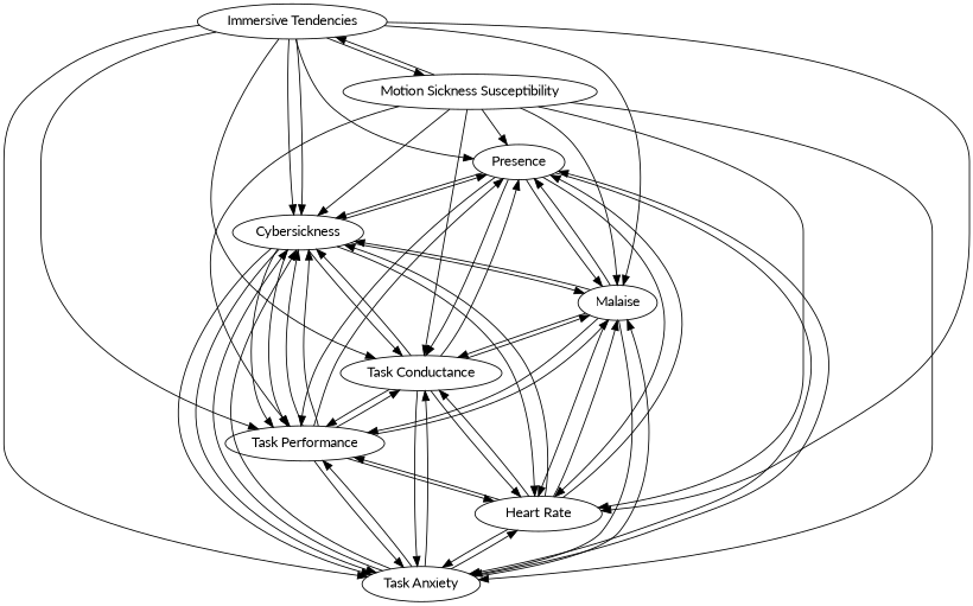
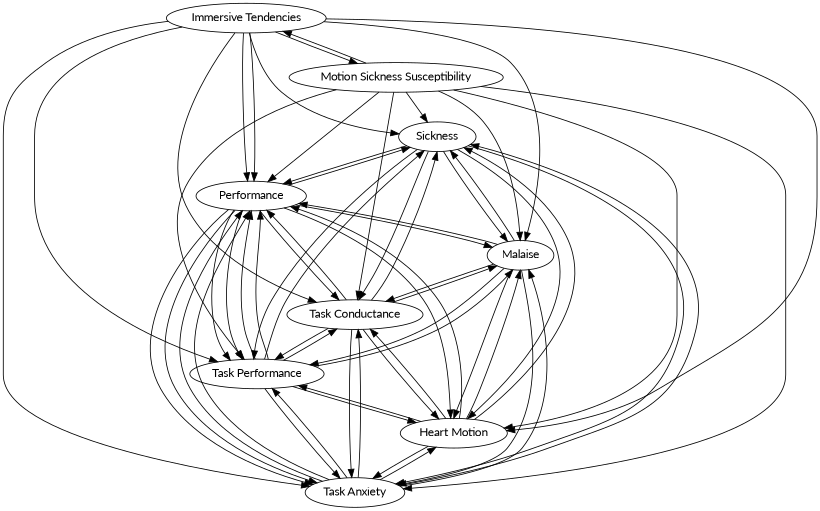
  digraph {
    fontname=Lato
    node [fontname=Lato]
    edge [fontname=Lato type=m]
-   Presence
-   Cybersickness
+   Presence [label=Sickness]
+   Cybersickness [label=Performance]
    n3 [label="Task Anxiety"]
-   "Heart Rate"
+   "Heart Rate" [label="Heart Motion"]
    "Task Performance"
    n6 [label="Task Conductance"]
    Malaise
    "Immersive Tendencies"
    "Motion Sickness Susceptibility"
    Presence -> Cybersickness [type=sn]
    Presence -> n3
    Presence -> "Heart Rate"
    Presence -> "Task Performance"
    Presence -> n6
    Presence -> Malaise
    Cybersickness -> Presence [type=sn]
    Cybersickness -> n3
    Cybersickness -> n3 [type=sp]
    Cybersickness -> "Heart Rate" [type=sp]
    Cybersickness -> "Task Performance"
    Cybersickness -> "Task Performance" [type=sn]
    Cybersickness -> n6 [type=a]
    Cybersickness -> Malaise
    n3 -> Presence
    n3 -> Cybersickness
    n3 -> Cybersickness [type=sp]
    n3 -> "Heart Rate"
    n3 -> "Task Performance"
    n3 -> n6
    n3 -> Malaise
    "Heart Rate" -> Presence
    "Heart Rate" -> Cybersickness [type=sp]
    "Heart Rate" -> n3
    "Heart Rate" -> "Task Performance"
    "Heart Rate" -> n6
    "Heart Rate" -> Malaise
    "Task Performance" -> Presence
    "Task Performance" -> Cybersickness
    "Task Performance" -> Cybersickness [type=sn]
    "Task Performance" -> n3
    "Task Performance" -> "Heart Rate"
    "Task Performance" -> n6
    "Task Performance" -> Malaise
    n6 -> Presence
    n6 -> Cybersickness [type=a]
    n6 -> n3
    n6 -> "Heart Rate"
    n6 -> "Task Performance"
    n6 -> Malaise
    Malaise -> Presence
    Malaise -> Cybersickness
    Malaise -> n3
    Malaise -> "Heart Rate"
    Malaise -> "Task Performance"
    Malaise -> n6
    "Immersive Tendencies" -> Presence
    "Immersive Tendencies" -> Cybersickness
    "Immersive Tendencies" -> Cybersickness [type=sp]
    "Immersive Tendencies" -> n3
    "Immersive Tendencies" -> "Heart Rate"
    "Immersive Tendencies" -> "Task Performance"
    "Immersive Tendencies" -> n6
    "Immersive Tendencies" -> Malaise
    "Immersive Tendencies" -> "Motion Sickness Susceptibility"
    "Motion Sickness Susceptibility" -> Presence
    "Motion Sickness Susceptibility" -> Cybersickness [type=sp]
    "Motion Sickness Susceptibility" -> n3
    "Motion Sickness Susceptibility" -> "Heart Rate"
    "Motion Sickness Susceptibility" -> "Task Performance"
    "Motion Sickness Susceptibility" -> n6
    "Motion Sickness Susceptibility" -> Malaise
    "Motion Sickness Susceptibility" -> "Immersive Tendencies"
  }
